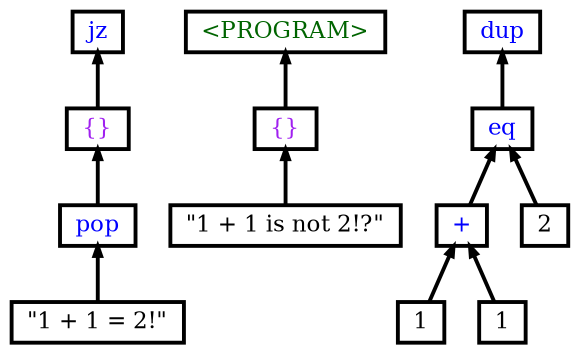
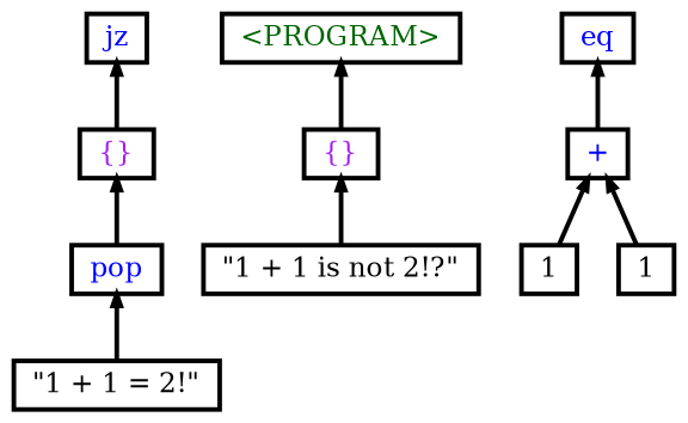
  digraph {
    fontname="DejaVu Serif"
    ordering=out
    ranksep=.4
    node [color=black fillcolor=white fixedsize=false fontcolor=blue fontname="DejaVu Serif" fontsize=12 shape=box style="filled, solid, bold"]
    edge [arrowsize=.5 color=black dir=back fontname="DejaVu Serif" style=bold]
    n1 [height=.25 label=jz width=.25]
    n2 [fontcolor=purple height=.25 label="{}" width=.25]
    n3 [height=.25 label=pop width=.25]
    n4 [fontcolor=darkgreen height=.25 label="<PROGRAM>" width=.25]
    n5 [fontcolor=purple height=.25 label="{}" width=.25]
    n6 [fontcolor=black height=.25 label="\"1 + 1 is not 2!?\"" width=.25]
-   n7 [height=.25 label=dup width=.25]
    n8 [height=.25 label=eq width=.25]
    n9 [fontcolor=black height=.25 label="\"1 + 1 = 2!\"" width=.25]
    n10 [height=.25 label="+" width=.25]
-   n11 [fontcolor=black height=.25 label=2 width=.25]
    n12 [fontcolor=black height=.25 label=1 width=.25]
    n13 [fontcolor=black height=.25 label=1 width=.25]
    n1 -> n2
    n2 -> n3
    n3 -> n9
    n4 -> n5
    n5 -> n6
-   n7 -> n8
    n8 -> n10
-   n8 -> n11
    n10 -> n12
    n10 -> n13
  }
